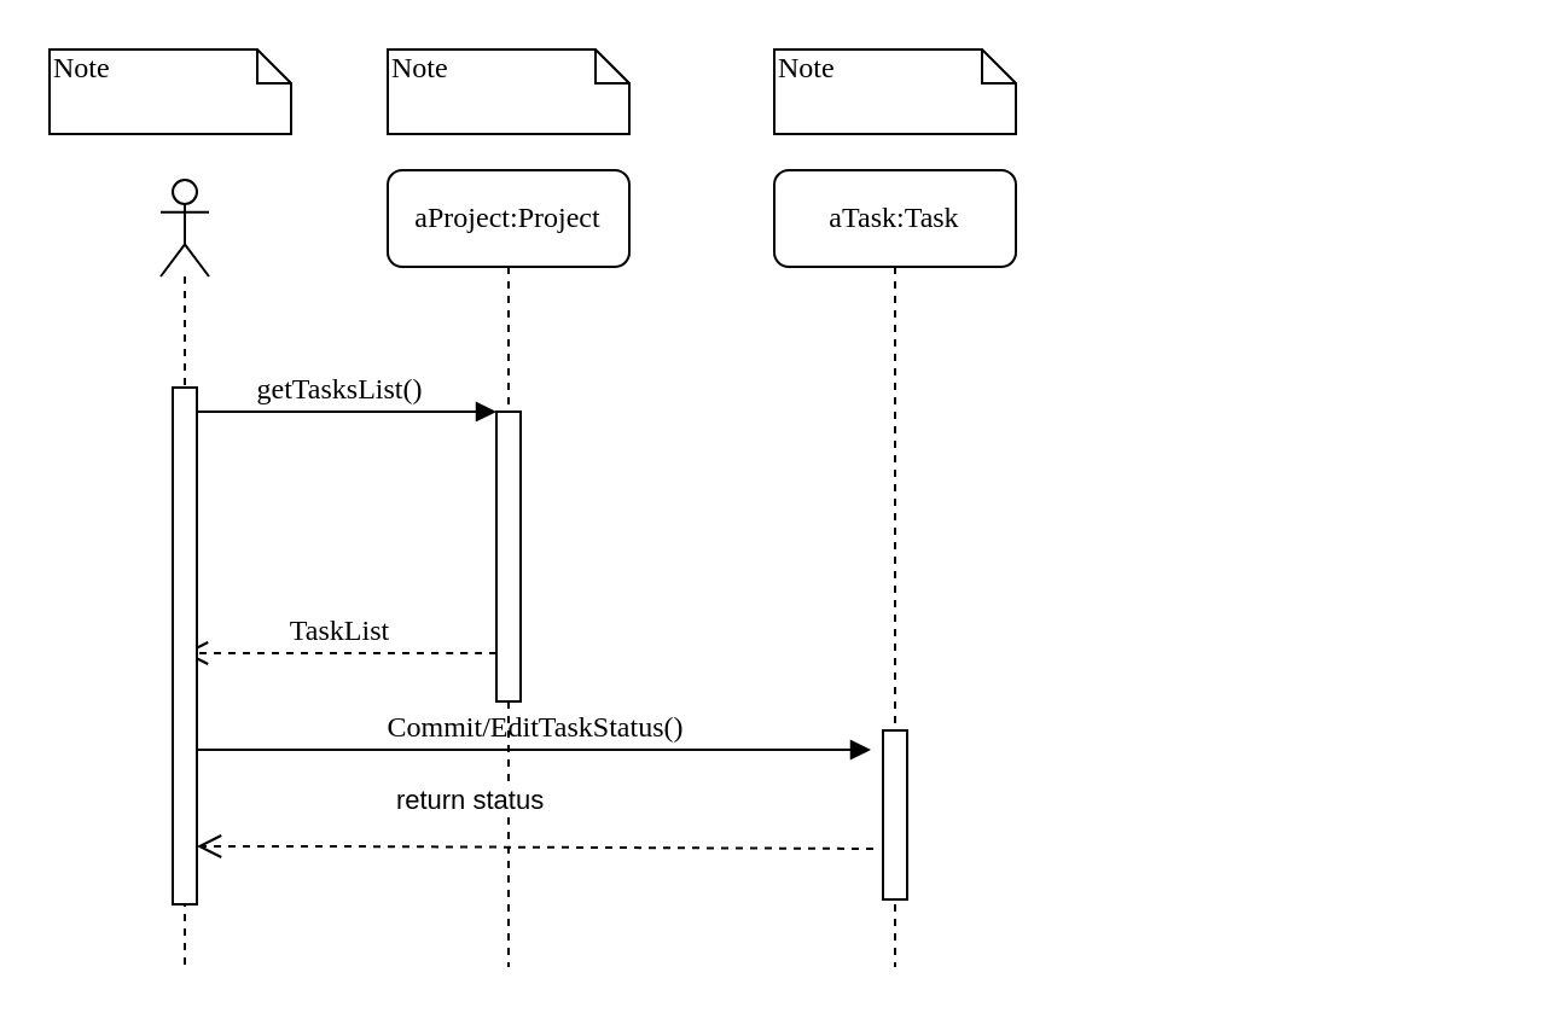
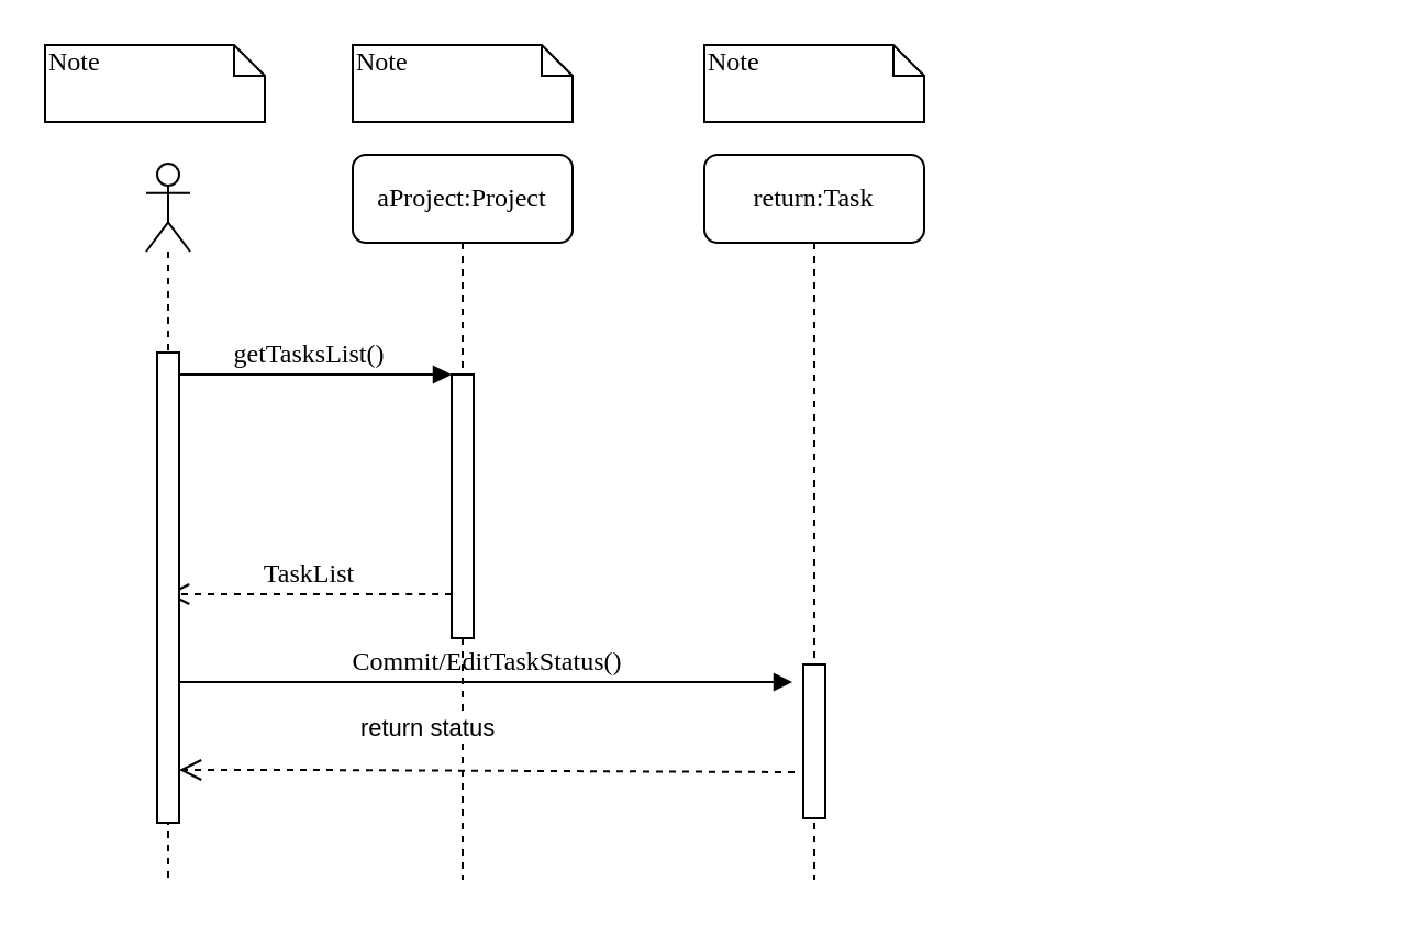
  <mxCell id="0" />
  <mxCell id="1" parent="0" />
  <mxCell id="2" value="aProject:Project" style="shape=umlLifeline;perimeter=lifelinePerimeter;whiteSpace=wrap;html=1;container=1;collapsible=0;recursiveResize=0;outlineConnect=0;rounded=1;shadow=0;comic=0;labelBackgroundColor=none;strokeColor=#000000;strokeWidth=1;fillColor=#FFFFFF;fontFamily=Verdana;fontSize=12;fontColor=#000000;align=center;" vertex="1" parent="1"><mxGeometry x="160" y="70" width="100" height="330" as="geometry" /></mxCell>
  <mxCell id="3" value="" style="html=1;points=[];perimeter=orthogonalPerimeter;rounded=0;shadow=0;comic=0;labelBackgroundColor=none;strokeColor=#000000;strokeWidth=1;fillColor=#FFFFFF;fontFamily=Verdana;fontSize=12;fontColor=#000000;align=center;" vertex="1" parent="2"><mxGeometry x="45" y="100" width="10" height="120" as="geometry" /></mxCell>
- <mxCell id="4" value="aTask:Task" style="shape=umlLifeline;perimeter=lifelinePerimeter;whiteSpace=wrap;html=1;container=1;collapsible=0;recursiveResize=0;outlineConnect=0;rounded=1;shadow=0;comic=0;labelBackgroundColor=none;strokeColor=#000000;strokeWidth=1;fillColor=#FFFFFF;fontFamily=Verdana;fontSize=12;fontColor=#000000;align=center;" vertex="1" parent="1"><mxGeometry x="320" y="70" width="100" height="330" as="geometry" /></mxCell>
+ <mxCell id="4" value="return:Task" style="shape=umlLifeline;perimeter=lifelinePerimeter;whiteSpace=wrap;html=1;container=1;collapsible=0;recursiveResize=0;outlineConnect=0;rounded=1;shadow=0;comic=0;labelBackgroundColor=none;strokeColor=#000000;strokeWidth=1;fillColor=#FFFFFF;fontFamily=Verdana;fontSize=12;fontColor=#000000;align=center;" vertex="1" parent="1"><mxGeometry x="320" y="70" width="100" height="330" as="geometry" /></mxCell>
  <mxCell id="5" value="" style="html=1;points=[];perimeter=orthogonalPerimeter;rounded=0;shadow=0;comic=0;labelBackgroundColor=none;strokeColor=#000000;strokeWidth=1;fillColor=#FFFFFF;fontFamily=Verdana;fontSize=12;fontColor=#000000;align=center;" vertex="1" parent="4"><mxGeometry x="45" y="232" width="10" height="70" as="geometry" /></mxCell>
  <mxCell id="6" value="TaskList" style="html=1;verticalAlign=bottom;endArrow=open;dashed=1;endSize=8;labelBackgroundColor=none;fontFamily=Verdana;fontSize=12;edgeStyle=elbowEdgeStyle;elbow=vertical;" edge="1" parent="1" source="3" target="11"><mxGeometry relative="1" as="geometry"><mxPoint x="570" y="296" as="targetPoint" /><Array as="points"><mxPoint x="190" y="270" /><mxPoint x="140" y="240" /><mxPoint x="620" y="250" /></Array></mxGeometry></mxCell>
  <mxCell id="7" value="&lt;span style=&quot;font-size: 12px;&quot;&gt;getTasksList()&lt;/span&gt;" style="html=1;verticalAlign=bottom;endArrow=block;entryX=0;entryY=0;labelBackgroundColor=none;fontFamily=Verdana;fontSize=12;edgeStyle=elbowEdgeStyle;elbow=vertical;" edge="1" parent="1" target="3"><mxGeometry relative="1" as="geometry"><mxPoint x="75" y="170" as="sourcePoint" /></mxGeometry></mxCell>
  <mxCell id="8" value="Note" style="shape=note;whiteSpace=wrap;html=1;size=14;verticalAlign=top;align=left;spacingTop=-6;rounded=0;shadow=0;comic=0;labelBackgroundColor=none;strokeColor=#000000;strokeWidth=1;fillColor=#FFFFFF;fontFamily=Verdana;fontSize=12;fontColor=#000000;" vertex="1" parent="1"><mxGeometry x="20" y="20" width="100" height="35" as="geometry" /></mxCell>
  <mxCell id="9" value="Note" style="shape=note;whiteSpace=wrap;html=1;size=14;verticalAlign=top;align=left;spacingTop=-6;rounded=0;shadow=0;comic=0;labelBackgroundColor=none;strokeColor=#000000;strokeWidth=1;fillColor=#FFFFFF;fontFamily=Verdana;fontSize=12;fontColor=#000000;" vertex="1" parent="1"><mxGeometry x="160" y="20" width="100" height="35" as="geometry" /></mxCell>
  <mxCell id="10" value="Note" style="shape=note;whiteSpace=wrap;html=1;size=14;verticalAlign=top;align=left;spacingTop=-6;rounded=0;shadow=0;comic=0;labelBackgroundColor=none;strokeColor=#000000;strokeWidth=1;fillColor=#FFFFFF;fontFamily=Verdana;fontSize=12;fontColor=#000000;" vertex="1" parent="1"><mxGeometry x="320" y="20" width="100" height="35" as="geometry" /></mxCell>
  <mxCell id="11" value="" style="shape=umlLifeline;participant=umlActor;perimeter=lifelinePerimeter;whiteSpace=wrap;html=1;container=1;collapsible=0;recursiveResize=0;verticalAlign=top;spacingTop=36;labelBackgroundColor=#ffffff;outlineConnect=0;" vertex="1" parent="1"><mxGeometry x="66" y="74" width="20" height="326" as="geometry" /></mxCell>
  <mxCell id="12" value="" style="html=1;points=[];perimeter=orthogonalPerimeter;" vertex="1" parent="11"><mxGeometry x="5" y="86" width="10" height="214" as="geometry" /></mxCell>
  <mxCell id="13" value="return status" style="html=1;verticalAlign=bottom;endArrow=open;dashed=1;endSize=8;exitX=-0.4;exitY=0.7;exitDx=0;exitDy=0;exitPerimeter=0;" edge="1" parent="1" source="5"><mxGeometry x="0.267" y="-14" relative="1" as="geometry"><mxPoint x="220" y="350" as="sourcePoint" /><mxPoint x="81" y="350" as="targetPoint" /><Array as="points"><mxPoint x="136" y="350" /></Array><mxPoint x="10" y="4" as="offset" /></mxGeometry></mxCell>
  <mxCell id="14" value="&lt;span style=&quot;font-size: 12px&quot;&gt;Commit/EditTaskStatus()&lt;/span&gt;" style="html=1;verticalAlign=bottom;endArrow=block;labelBackgroundColor=none;fontFamily=Verdana;fontSize=12;edgeStyle=elbowEdgeStyle;elbow=vertical;" edge="1" parent="1"><mxGeometry relative="1" as="geometry"><mxPoint x="81" y="310" as="sourcePoint" /><mxPoint x="360" y="310" as="targetPoint" /></mxGeometry></mxCell>
